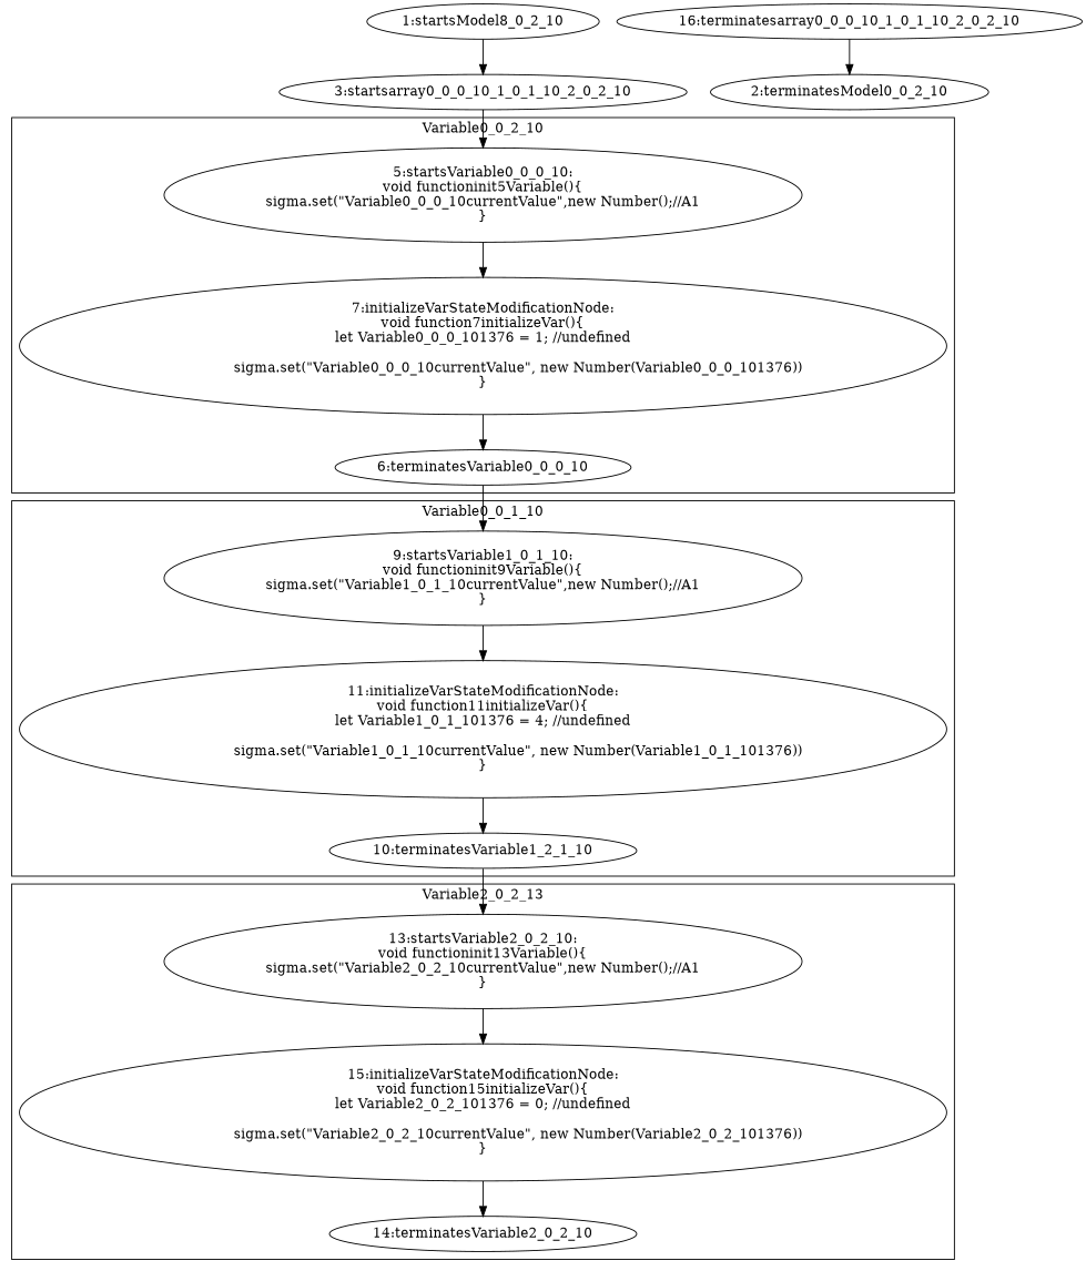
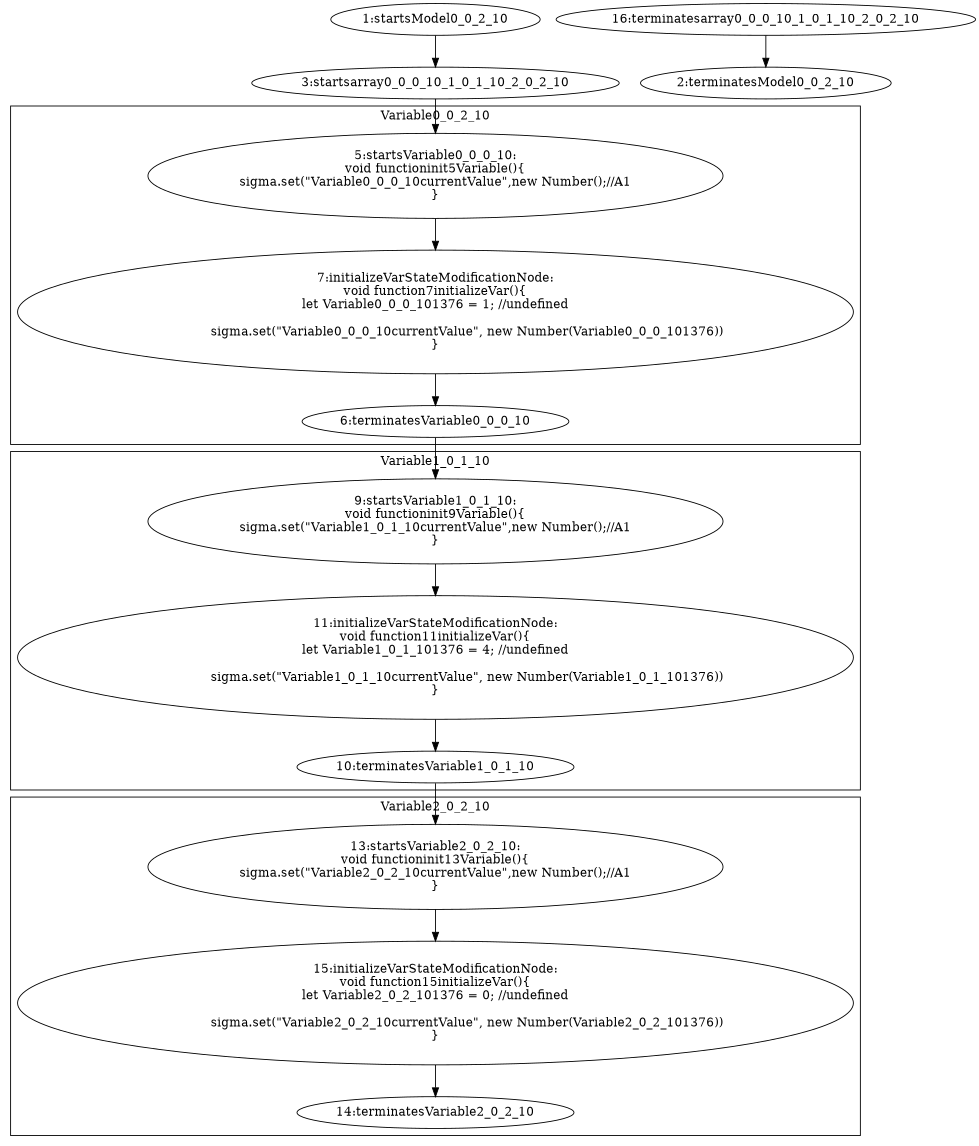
  digraph {
    node [shape=ellipse]
    n1 [label="5:startsVariable0_0_0_10:\nvoid functioninit5Variable(){\nsigma.set(\"Variable0_0_0_10currentValue\",new Number();//A1\n}"]
    n2 [label="6:terminatesVariable0_0_0_10"]
    n3 [label="7:initializeVarStateModificationNode:\nvoid function7initializeVar(){\nlet Variable0_0_0_101376 = 1; //undefined\n\n                sigma.set(\"Variable0_0_0_10currentValue\", new Number(Variable0_0_0_101376))\n}"]
    n4 [label="9:startsVariable1_0_1_10:\nvoid functioninit9Variable(){\nsigma.set(\"Variable1_0_1_10currentValue\",new Number();//A1\n}"]
-   n5 [label="10:terminatesVariable1_2_1_10"]
+   n5 [label="10:terminatesVariable1_0_1_10"]
    n6 [label="11:initializeVarStateModificationNode:\nvoid function11initializeVar(){\nlet Variable1_0_1_101376 = 4; //undefined\n\n                sigma.set(\"Variable1_0_1_10currentValue\", new Number(Variable1_0_1_101376))\n}"]
    n7 [label="13:startsVariable2_0_2_10:\nvoid functioninit13Variable(){\nsigma.set(\"Variable2_0_2_10currentValue\",new Number();//A1\n}"]
    n8 [label="14:terminatesVariable2_0_2_10"]
    n9 [label="15:initializeVarStateModificationNode:\nvoid function15initializeVar(){\nlet Variable2_0_2_101376 = 0; //undefined\n\n                sigma.set(\"Variable2_0_2_10currentValue\", new Number(Variable2_0_2_101376))\n}"]
    n10 [label="16:terminatesarray0_0_0_10_1_0_1_10_2_0_2_10"]
    n11 [label="2:terminatesModel0_0_2_10"]
-   n12 [label="1:startsModel8_0_2_10"]
+   n12 [label="1:startsModel0_0_2_10"]
    n13 [label="3:startsarray0_0_0_10_1_0_1_10_2_0_2_10"]
    subgraph cluster_1 {
      label=Variable0_0_2_10
      n1
      n2
      n3
    }
    subgraph cluster_2 {
-     label=Variable0_0_1_10
+     label=Variable1_0_1_10
      n4
      n5
      n6
    }
    subgraph cluster_3 {
-     label=Variable2_0_2_13
+     label=Variable2_0_2_10
      n7
      n8
      n9
    }
    n1 -> n3
    n2 -> n4
    n3 -> n2
    n4 -> n6
    n5 -> n7
    n6 -> n5
    n7 -> n9
    n9 -> n8
    n10 -> n11
    n12 -> n13
    n13 -> n1
  }
